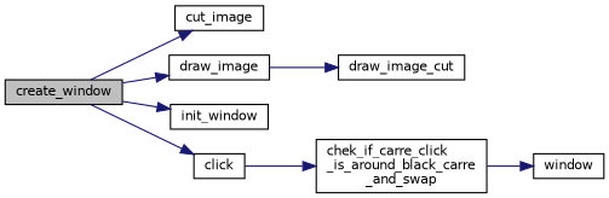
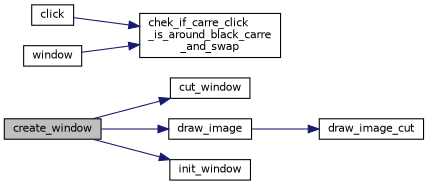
  digraph {
    rankdir=LR
    node [color=black fillcolor=white fontname=Helvetica fontsize=10 shape=record style=filled]
    edge [color=midnightblue fontname=Helvetica fontsize=10 labelfontname=Helvetica labelfontsize=10 style=solid]
    n1 [fillcolor=grey75 fontcolor=black height=0.2 label=create_window width=0.4]
-   n2 [height=0.2 label=cut_image width=0.4]
+   n2 [height=0.2 label=cut_window width=0.4]
    n3 [height=0.2 label=draw_image width=0.4]
    n4 [height=0.2 label=init_window width=0.4]
    n5 [height=0.2 label=click width=0.4]
    n6 [height=0.2 label=draw_image_cut width=0.4]
    n7 [height=0.2 label="chek_if_carre_click\l_is_around_black_carre\l_and_swap" width=0.4]
    n8 [height=0.2 label=window width=0.4]
    n1 -> n2
    n1 -> n3
    n1 -> n4
-   n1 -> n5
    n3 -> n6
    n5 -> n7
-   n7 -> n8
+   n8 -> n7
  }
